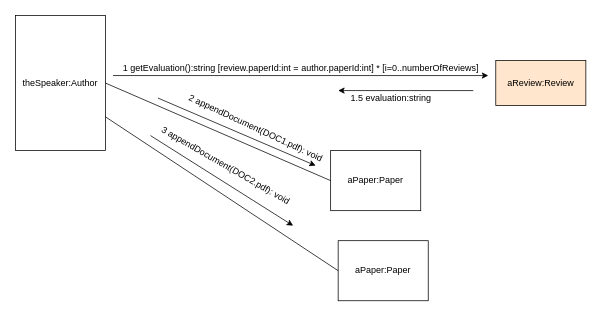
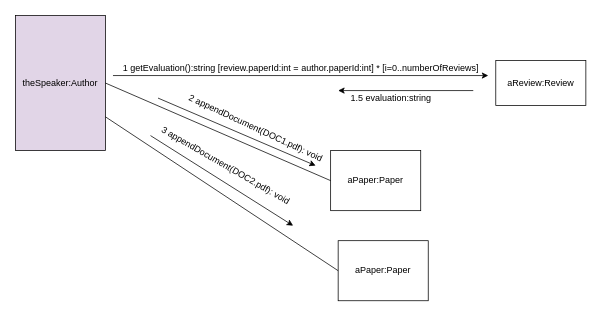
  <mxCell id="0" />
  <mxCell id="1" parent="0" />
- <mxCell id="2" value="theSpeaker:Author" style="rounded=0;whiteSpace=wrap;html=1;" vertex="1" parent="1"><mxGeometry x="20" y="20" width="120" height="180" as="geometry" /></mxCell>
- <mxCell id="3" value="aReview:Review" style="rounded=0;whiteSpace=wrap;html=1;fillColor=#ffe6cc;" vertex="1" parent="1"><mxGeometry x="660" y="80" width="120" height="60" as="geometry" /></mxCell>
+ <mxCell id="2" value="theSpeaker:Author" style="rounded=0;whiteSpace=wrap;html=1;fillColor=#e1d5e7;" vertex="1" parent="1"><mxGeometry x="20" y="20" width="120" height="180" as="geometry" /></mxCell>
+ <mxCell id="3" value="aReview:Review" style="rounded=0;whiteSpace=wrap;html=1;" vertex="1" parent="1"><mxGeometry x="660" y="80" width="120" height="60" as="geometry" /></mxCell>
  <mxCell id="4" value="" style="endArrow=classic;html=1;" edge="1" parent="1"><mxGeometry width="50" height="50" relative="1" as="geometry"><mxPoint x="150" y="100" as="sourcePoint" /><mxPoint x="650" y="100" as="targetPoint" /></mxGeometry></mxCell>
  <mxCell id="5" value="1 getEvaluation():string [review.paperId:int = author.paperId:int] * [i=0..numberOfReviews]" style="text;html=1;align=center;verticalAlign=middle;resizable=0;points=[];autosize=1;" vertex="1" parent="1"><mxGeometry x="155" y="80" width="490" height="20" as="geometry" /></mxCell>
  <mxCell id="6" value="" style="endArrow=classic;html=1;" edge="1" parent="1"><mxGeometry width="50" height="50" relative="1" as="geometry"><mxPoint x="630" y="120" as="sourcePoint" /><mxPoint x="450" y="120" as="targetPoint" /></mxGeometry></mxCell>
  <mxCell id="7" value="1.5 evaluation:string" style="text;html=1;align=center;verticalAlign=middle;resizable=0;points=[];autosize=1;" vertex="1" parent="1"><mxGeometry x="460" y="120" width="120" height="20" as="geometry" /></mxCell>
  <mxCell id="8" value="aPaper:Paper" style="rounded=0;whiteSpace=wrap;html=1;" vertex="1" parent="1"><mxGeometry x="440" y="200" width="120" height="80" as="geometry" /></mxCell>
  <mxCell id="9" value="" style="endArrow=none;html=1;entryX=0;entryY=0.5;entryDx=0;entryDy=0;exitX=1;exitY=0.5;exitDx=0;exitDy=0;" edge="1" parent="1" source="2" target="8"><mxGeometry width="50" height="50" relative="1" as="geometry"><mxPoint x="220" y="250" as="sourcePoint" /><mxPoint x="270" y="200" as="targetPoint" /></mxGeometry></mxCell>
  <mxCell id="10" value="" style="endArrow=classic;html=1;" edge="1" parent="1"><mxGeometry width="50" height="50" relative="1" as="geometry"><mxPoint x="210" y="130" as="sourcePoint" /><mxPoint x="420" y="220" as="targetPoint" /></mxGeometry></mxCell>
  <mxCell id="11" value="2 appendDocument(DOC1.pdf): void" style="text;html=1;align=center;verticalAlign=middle;resizable=0;points=[];autosize=1;rotation=25;" vertex="1" parent="1"><mxGeometry x="235" y="160" width="210" height="20" as="geometry" /></mxCell>
  <mxCell id="12" value="aPaper:Paper" style="rounded=0;whiteSpace=wrap;html=1;" vertex="1" parent="1"><mxGeometry x="450" y="320" width="120" height="80" as="geometry" /></mxCell>
  <mxCell id="13" value="" style="endArrow=none;html=1;entryX=0;entryY=0.5;entryDx=0;entryDy=0;exitX=1;exitY=0.75;exitDx=0;exitDy=0;" edge="1" parent="1" target="12" source="2"><mxGeometry width="50" height="50" relative="1" as="geometry"><mxPoint x="160" y="-120" as="sourcePoint" /><mxPoint x="290" y="-30" as="targetPoint" /></mxGeometry></mxCell>
  <mxCell id="14" value="" style="endArrow=classic;html=1;" edge="1" parent="1"><mxGeometry width="50" height="50" relative="1" as="geometry"><mxPoint x="200" y="180" as="sourcePoint" /><mxPoint x="390" y="300" as="targetPoint" /></mxGeometry></mxCell>
  <mxCell id="15" value="3 appendDocument(DOC2.pdf): void" style="text;html=1;align=center;verticalAlign=middle;resizable=0;points=[];autosize=1;rotation=30;" vertex="1" parent="1"><mxGeometry x="195" y="210" width="210" height="20" as="geometry" /></mxCell>
